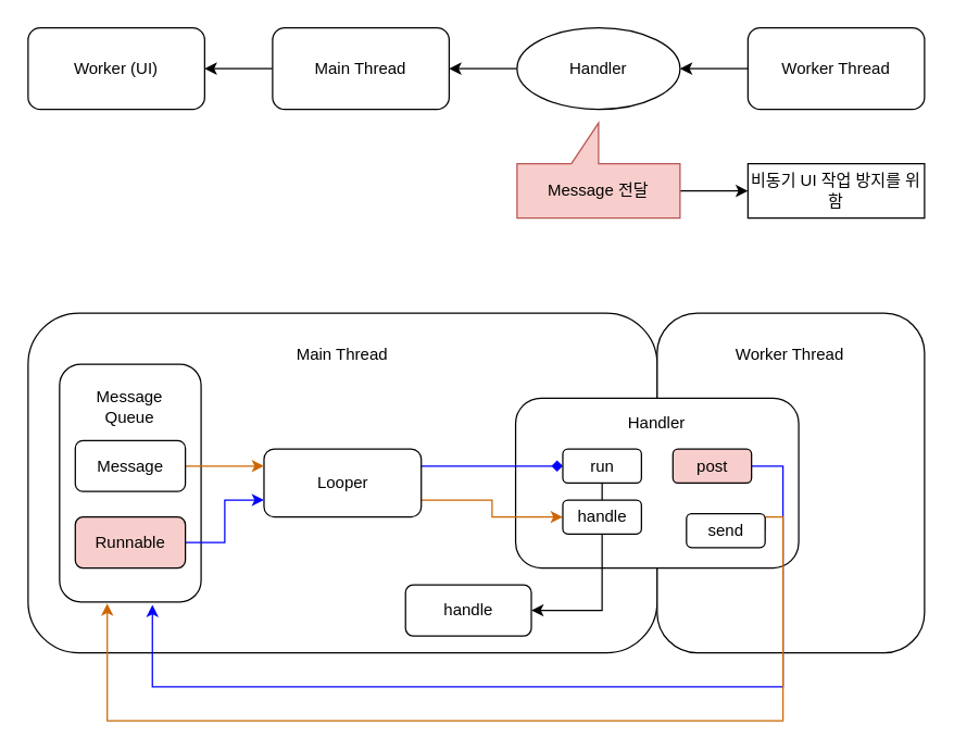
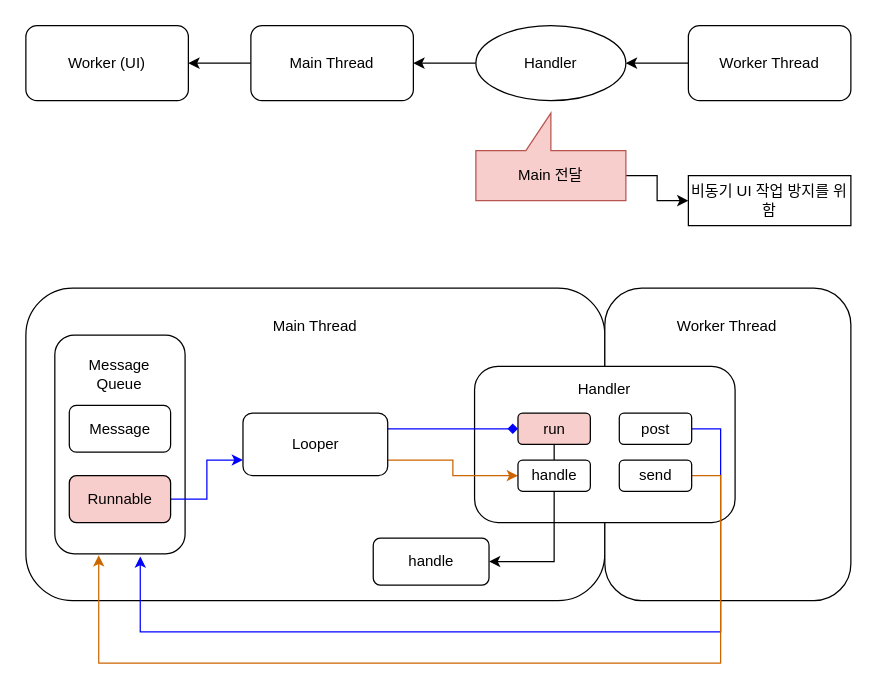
  <mxCell id="0" />
  <mxCell id="1" parent="0" />
  <mxCell id="2" style="edgeStyle=orthogonalEdgeStyle;rounded=0;orthogonalLoop=1;jettySize=auto;html=1;exitX=0;exitY=0.5;exitDx=0;exitDy=0;entryX=1;entryY=0.5;entryDx=0;entryDy=0;" edge="1" parent="1" source="3" target="8"><mxGeometry relative="1" as="geometry" /></mxCell>
  <mxCell id="3" value="Main Thread" style="rounded=1;whiteSpace=wrap;html=1;" vertex="1" parent="1"><mxGeometry x="200" y="20" width="130" height="60" as="geometry" /></mxCell>
  <mxCell id="4" style="edgeStyle=orthogonalEdgeStyle;rounded=0;orthogonalLoop=1;jettySize=auto;html=1;exitX=0;exitY=0.5;exitDx=0;exitDy=0;entryX=1;entryY=0.5;entryDx=0;entryDy=0;" edge="1" parent="1" source="5" target="7"><mxGeometry relative="1" as="geometry" /></mxCell>
  <mxCell id="5" value="Worker Thread" style="rounded=1;whiteSpace=wrap;html=1;" vertex="1" parent="1"><mxGeometry x="550" y="20" width="130" height="60" as="geometry" /></mxCell>
  <mxCell id="6" style="edgeStyle=orthogonalEdgeStyle;rounded=0;orthogonalLoop=1;jettySize=auto;html=1;exitX=0;exitY=0.5;exitDx=0;exitDy=0;entryX=1;entryY=0.5;entryDx=0;entryDy=0;" edge="1" parent="1" source="7" target="3"><mxGeometry relative="1" as="geometry" /></mxCell>
  <mxCell id="7" value="Handler" style="ellipse;whiteSpace=wrap;html=1;" vertex="1" parent="1"><mxGeometry x="380" y="20" width="120" height="60" as="geometry" /></mxCell>
  <mxCell id="8" value="Worker (UI)" style="rounded=1;whiteSpace=wrap;html=1;" vertex="1" parent="1"><mxGeometry x="20" y="20" width="130" height="60" as="geometry" /></mxCell>
  <mxCell id="9" style="edgeStyle=orthogonalEdgeStyle;rounded=0;orthogonalLoop=1;jettySize=auto;html=1;exitX=0;exitY=0;exitDx=0;exitDy=20;exitPerimeter=0;entryX=0;entryY=0.5;entryDx=0;entryDy=0;strokeColor=#000000;strokeWidth=1;" edge="1" parent="1" source="10" target="36"><mxGeometry relative="1" as="geometry" /></mxCell>
- <mxCell id="10" value="Message 전달" style="shape=callout;whiteSpace=wrap;html=1;perimeter=calloutPerimeter;direction=west;fillColor=#f8cecc;strokeColor=#b85450;" vertex="1" parent="1"><mxGeometry x="380" y="90" width="120" height="70" as="geometry" /></mxCell>
+ <mxCell id="10" value="Main 전달" style="shape=callout;whiteSpace=wrap;html=1;perimeter=calloutPerimeter;direction=west;fillColor=#f8cecc;strokeColor=#b85450;" vertex="1" parent="1"><mxGeometry x="380" y="90" width="120" height="70" as="geometry" /></mxCell>
  <mxCell id="11" value="" style="group" vertex="1" connectable="0" parent="1"><mxGeometry x="20" y="230" width="660" height="300" as="geometry" /></mxCell>
  <mxCell id="12" value="" style="rounded=1;whiteSpace=wrap;html=1;" vertex="1" parent="11"><mxGeometry width="463.158" height="250" as="geometry" /></mxCell>
  <mxCell id="13" value="" style="rounded=1;whiteSpace=wrap;html=1;" vertex="1" parent="11"><mxGeometry x="463.158" width="196.842" height="250" as="geometry" /></mxCell>
  <mxCell id="14" value="" style="rounded=1;whiteSpace=wrap;html=1;" vertex="1" parent="11"><mxGeometry x="358.947" y="62.5" width="208.421" height="125" as="geometry" /></mxCell>
  <mxCell id="15" value="" style="rounded=1;whiteSpace=wrap;html=1;" vertex="1" parent="11"><mxGeometry x="23.158" y="37.5" width="104.211" height="175" as="geometry" /></mxCell>
  <mxCell id="16" style="edgeStyle=orthogonalEdgeStyle;rounded=0;orthogonalLoop=1;jettySize=auto;html=1;exitX=1;exitY=0.25;exitDx=0;exitDy=0;entryX=0;entryY=0.5;entryDx=0;entryDy=0;strokeColor=#0000FF;strokeWidth=1;endArrow=diamond;" edge="1" parent="11" source="18" target="24"><mxGeometry relative="1" as="geometry" /></mxCell>
  <mxCell id="17" style="edgeStyle=orthogonalEdgeStyle;rounded=0;orthogonalLoop=1;jettySize=auto;html=1;exitX=1;exitY=0.75;exitDx=0;exitDy=0;entryX=0;entryY=0.5;entryDx=0;entryDy=0;strokeColor=#CC6600;strokeWidth=1;" edge="1" parent="11" source="18" target="29"><mxGeometry relative="1" as="geometry" /></mxCell>
  <mxCell id="18" value="Looper" style="rounded=1;whiteSpace=wrap;html=1;" vertex="1" parent="11"><mxGeometry x="173.684" y="100" width="115.789" height="50" as="geometry" /></mxCell>
  <mxCell id="19" value="Main Thread" style="text;html=1;strokeColor=none;fillColor=none;align=center;verticalAlign=middle;whiteSpace=wrap;rounded=0;" vertex="1" parent="11"><mxGeometry x="191.053" y="12.5" width="81.053" height="37.5" as="geometry" /></mxCell>
  <mxCell id="20" value="Worker Thread" style="text;html=1;strokeColor=none;fillColor=none;align=center;verticalAlign=middle;whiteSpace=wrap;rounded=0;" vertex="1" parent="11"><mxGeometry x="509.474" y="12.5" width="104.211" height="37.5" as="geometry" /></mxCell>
  <mxCell id="21" value="Handler" style="text;html=1;strokeColor=none;fillColor=none;align=center;verticalAlign=middle;whiteSpace=wrap;rounded=0;" vertex="1" parent="11"><mxGeometry x="411.053" y="62.5" width="104.211" height="37.5" as="geometry" /></mxCell>
  <mxCell id="22" value="Message&lt;br&gt;Queue" style="text;html=1;strokeColor=none;fillColor=none;align=center;verticalAlign=middle;whiteSpace=wrap;rounded=0;" vertex="1" parent="11"><mxGeometry x="23.158" y="50" width="104.211" height="37.5" as="geometry" /></mxCell>
  <mxCell id="23" style="edgeStyle=orthogonalEdgeStyle;rounded=0;orthogonalLoop=1;jettySize=auto;html=1;exitX=0.5;exitY=1;exitDx=0;exitDy=0;entryX=0.5;entryY=0;entryDx=0;entryDy=0;strokeColor=#000000;strokeWidth=1;endArrow=none;endFill=0;" edge="1" parent="11" source="24" target="29"><mxGeometry relative="1" as="geometry" /></mxCell>
- <mxCell id="24" value="run" style="rounded=1;whiteSpace=wrap;html=1;" vertex="1" parent="11"><mxGeometry x="393.684" y="100" width="57.895" height="25" as="geometry" /></mxCell>
+ <mxCell id="24" value="run" style="rounded=1;whiteSpace=wrap;html=1;fillColor=#f8cecc;" vertex="1" parent="11"><mxGeometry x="393.684" y="100" width="57.895" height="25" as="geometry" /></mxCell>
  <mxCell id="25" style="edgeStyle=orthogonalEdgeStyle;rounded=0;orthogonalLoop=1;jettySize=auto;html=1;exitX=1;exitY=0.5;exitDx=0;exitDy=0;entryX=0.656;entryY=1.012;entryDx=0;entryDy=0;strokeColor=#0000FF;strokeWidth=1;entryPerimeter=0;" edge="1" parent="11" source="26" target="15"><mxGeometry relative="1" as="geometry"><Array as="points"><mxPoint x="555.789" y="112.5" /><mxPoint x="555.789" y="275" /><mxPoint x="91.474" y="275" /></Array></mxGeometry></mxCell>
- <mxCell id="26" value="post" style="rounded=1;whiteSpace=wrap;html=1;fillColor=#f8cecc;" vertex="1" parent="11"><mxGeometry x="474.737" y="100" width="57.895" height="25" as="geometry" /></mxCell>
+ <mxCell id="26" value="post" style="rounded=1;whiteSpace=wrap;html=1;" vertex="1" parent="11"><mxGeometry x="474.737" y="100" width="57.895" height="25" as="geometry" /></mxCell>
  <mxCell id="27" style="edgeStyle=orthogonalEdgeStyle;rounded=0;orthogonalLoop=1;jettySize=auto;html=1;exitX=1;exitY=0.5;exitDx=0;exitDy=0;entryX=0.337;entryY=1.007;entryDx=0;entryDy=0;strokeColor=#CC6600;strokeWidth=1;entryPerimeter=0;" edge="1" parent="11" source="28" target="15"><mxGeometry relative="1" as="geometry"><Array as="points"><mxPoint x="555.789" y="150" /><mxPoint x="555.789" y="300" /><mxPoint x="57.895" y="300" /></Array></mxGeometry></mxCell>
- <mxCell id="28" value="send" style="rounded=1;whiteSpace=wrap;html=1;" vertex="1" parent="11"><mxGeometry x="484.737" y="147.5" width="57.895" height="25" as="geometry" /></mxCell>
+ <mxCell id="28" value="send" style="rounded=1;whiteSpace=wrap;html=1;" vertex="1" parent="11"><mxGeometry x="474.737" y="137.5" width="57.895" height="25" as="geometry" /></mxCell>
  <mxCell id="29" value="handle" style="rounded=1;whiteSpace=wrap;html=1;" vertex="1" parent="11"><mxGeometry x="393.684" y="137.5" width="57.895" height="25" as="geometry" /></mxCell>
- <mxCell id="30" style="edgeStyle=orthogonalEdgeStyle;rounded=0;orthogonalLoop=1;jettySize=auto;html=1;exitX=1;exitY=0.5;exitDx=0;exitDy=0;entryX=0;entryY=0.25;entryDx=0;entryDy=0;strokeColor=#CC6600;strokeWidth=1;" edge="1" parent="11" source="31" target="18"><mxGeometry relative="1" as="geometry" /></mxCell>
  <mxCell id="31" value="Message" style="rounded=1;whiteSpace=wrap;html=1;" vertex="1" parent="11"><mxGeometry x="34.737" y="93.75" width="81.053" height="37.5" as="geometry" /></mxCell>
  <mxCell id="32" style="edgeStyle=orthogonalEdgeStyle;rounded=0;orthogonalLoop=1;jettySize=auto;html=1;exitX=1;exitY=0.5;exitDx=0;exitDy=0;entryX=0;entryY=0.75;entryDx=0;entryDy=0;strokeColor=#0000FF;strokeWidth=1;" edge="1" parent="11" source="33" target="18"><mxGeometry relative="1" as="geometry" /></mxCell>
  <mxCell id="33" value="Runnable" style="rounded=1;whiteSpace=wrap;html=1;fillColor=#f8cecc;" vertex="1" parent="11"><mxGeometry x="34.737" y="150" width="81.053" height="37.5" as="geometry" /></mxCell>
  <mxCell id="34" value="handle" style="rounded=1;whiteSpace=wrap;html=1;" vertex="1" parent="11"><mxGeometry x="277.895" y="200" width="92.632" height="37.5" as="geometry" /></mxCell>
  <mxCell id="35" style="edgeStyle=orthogonalEdgeStyle;rounded=0;orthogonalLoop=1;jettySize=auto;html=1;exitX=0.5;exitY=1;exitDx=0;exitDy=0;entryX=1;entryY=0.5;entryDx=0;entryDy=0;strokeColor=#000000;strokeWidth=1;" edge="1" parent="11" source="29" target="34"><mxGeometry relative="1" as="geometry" /></mxCell>
- <mxCell id="36" value="비동기 UI 작업 방지를 위함" style="rounded=0;whiteSpace=wrap;html=1;" vertex="1" parent="1"><mxGeometry x="550" y="120" width="130" height="40" as="geometry" /></mxCell>
+ <mxCell id="36" value="비동기 UI 작업 방지를 위함" style="rounded=0;whiteSpace=wrap;html=1;" vertex="1" parent="1"><mxGeometry x="550" y="140" width="130" height="40" as="geometry" /></mxCell>
